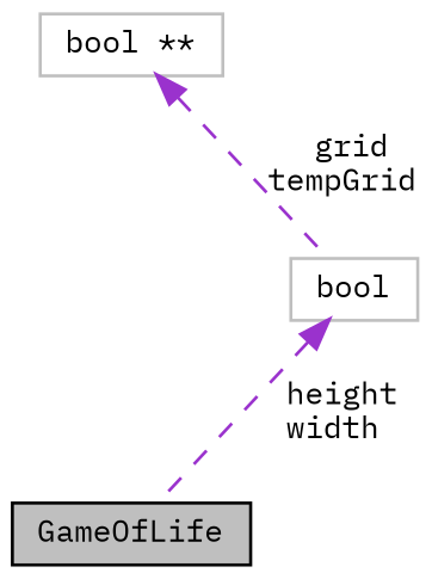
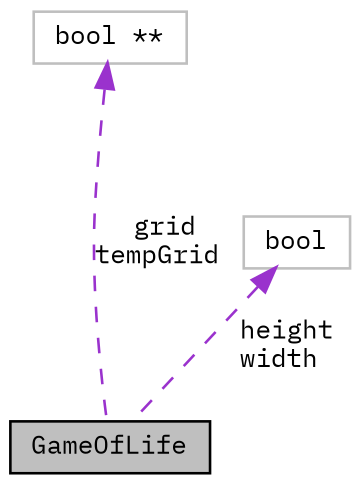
  digraph {
    fontname="IBM Plex Mono"
    node [color=grey75 fillcolor=white fontname="IBM Plex Mono" fontsize=10 shape=record style=filled]
    edge [color=darkorchid3 dir=back fontname="IBM Plex Mono" fontsize=10 labelfontname=Helvetica labelfontsize=10 style=dashed]
    n1 [color=black fillcolor=grey75 fontcolor=black height=0.2 label=GameOfLife width=0.4]
    n2 [height=0.2 label="bool **" width=0.4]
    n3 [height=0.2 label=bool width=0.4]
-   n2 -> n3 [label=" grid\ntempGrid"]
+   n2 -> n1 [label=" grid\ntempGrid"]
    n3 -> n1 [label=" height\nwidth"]
  }
